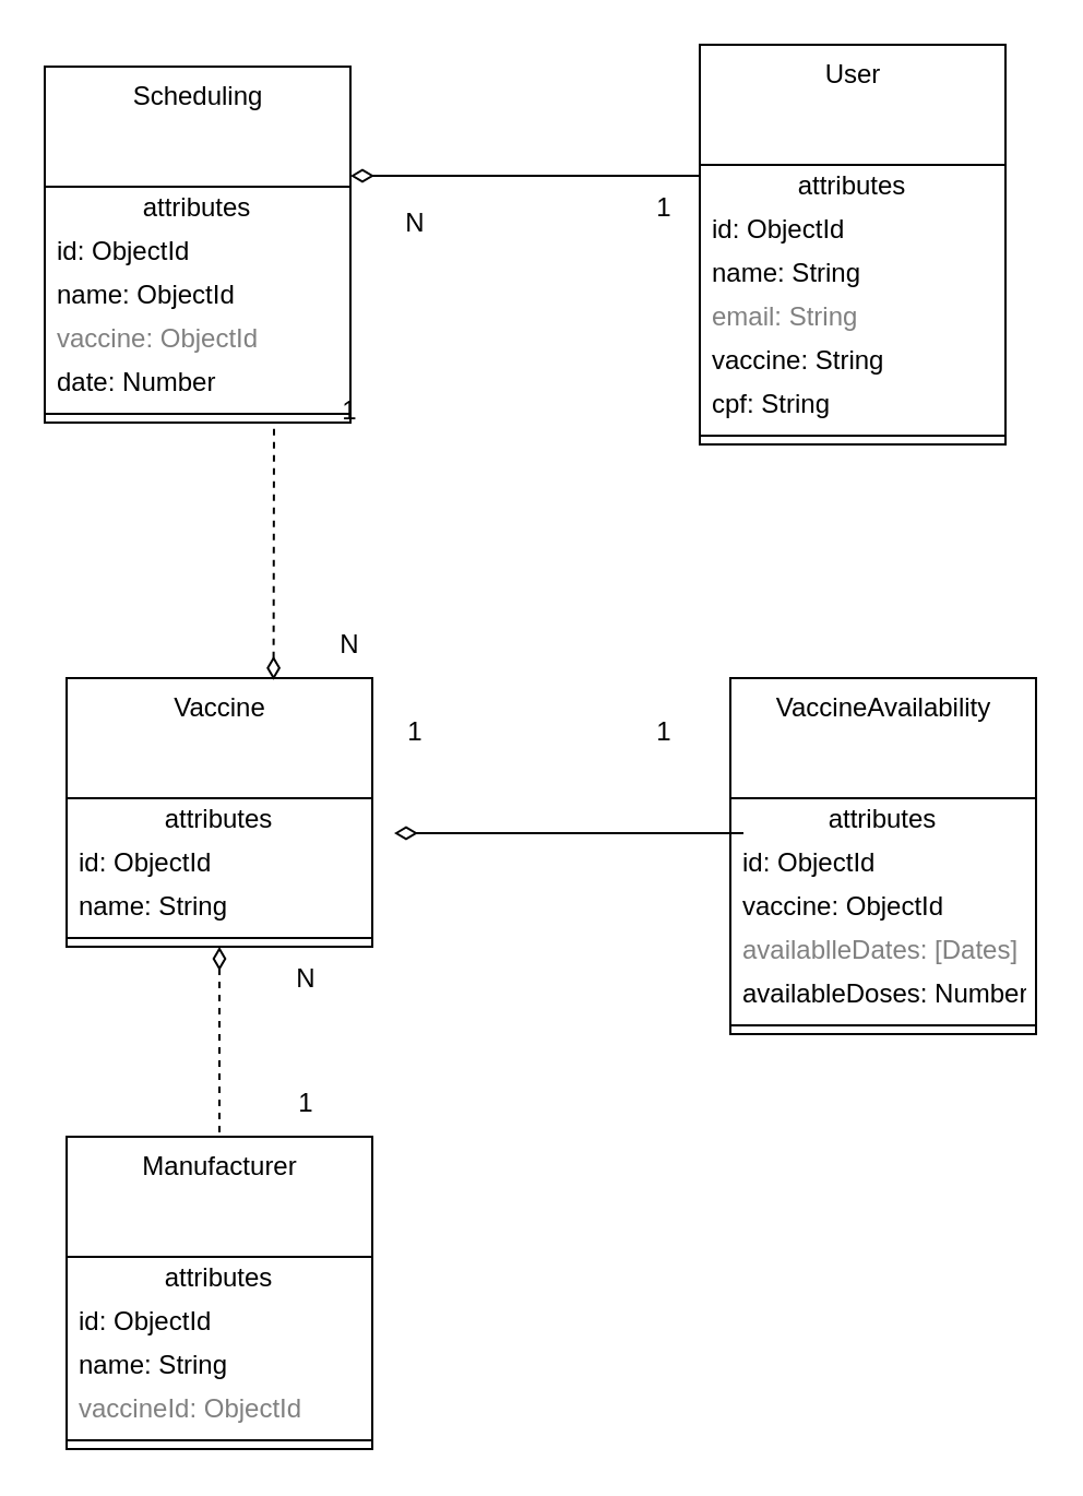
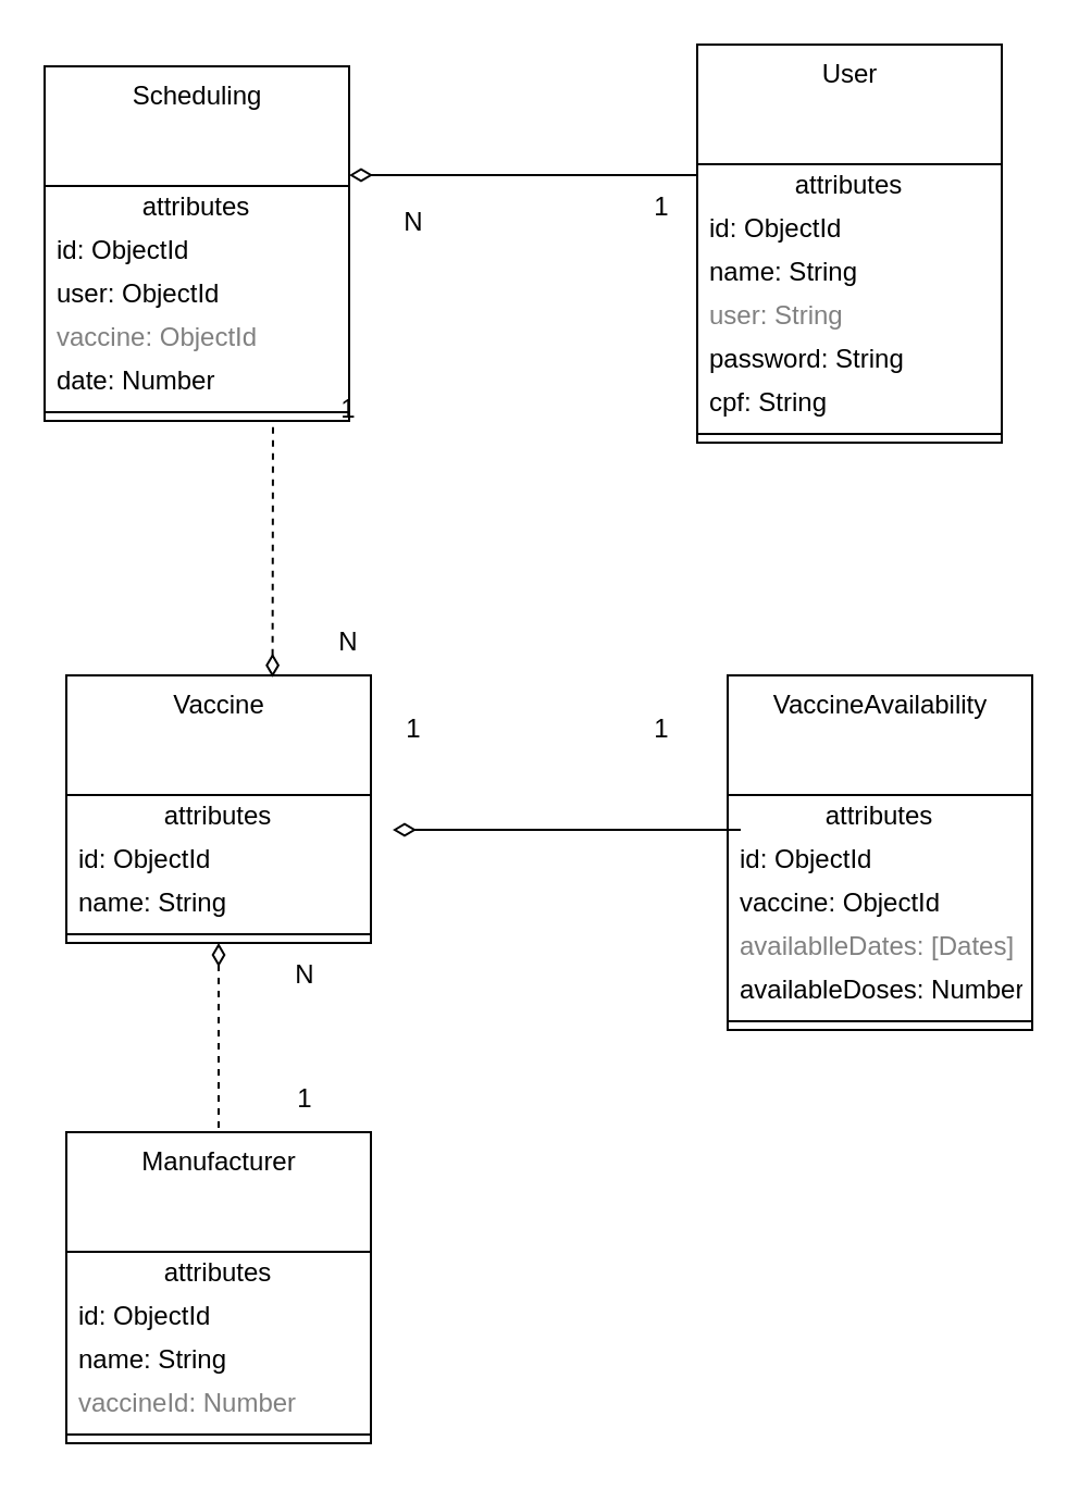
  <mxCell id="0" />
  <mxCell id="1" parent="0" />
  <mxCell id="2" value="Scheduling" style="swimlane;fontStyle=0;align=center;verticalAlign=top;childLayout=stackLayout;horizontal=1;startSize=55;horizontalStack=0;resizeParent=1;resizeParentMax=0;resizeLast=0;collapsible=0;marginBottom=0;html=1;" parent="1" vertex="1"><mxGeometry x="20" y="30" width="140" height="163" as="geometry" /></mxCell>
  <mxCell id="3" value="attributes" style="text;html=1;strokeColor=none;fillColor=none;align=center;verticalAlign=middle;spacingLeft=4;spacingRight=4;overflow=hidden;rotatable=0;points=[[0,0.5],[1,0.5]];portConstraint=eastwest;" parent="2" vertex="1"><mxGeometry y="55" width="140" height="20" as="geometry" /></mxCell>
  <mxCell id="4" value="id: ObjectId" style="text;html=1;strokeColor=none;fillColor=none;align=left;verticalAlign=middle;spacingLeft=4;spacingRight=4;overflow=hidden;rotatable=0;points=[[0,0.5],[1,0.5]];portConstraint=eastwest;" vertex="1" parent="2"><mxGeometry y="75" width="140" height="20" as="geometry" /></mxCell>
- <mxCell id="5" value="name: ObjectId" style="text;html=1;strokeColor=none;fillColor=none;align=left;verticalAlign=middle;spacingLeft=4;spacingRight=4;overflow=hidden;rotatable=0;points=[[0,0.5],[1,0.5]];portConstraint=eastwest;" parent="2" vertex="1"><mxGeometry y="95" width="140" height="20" as="geometry" /></mxCell>
+ <mxCell id="5" value="user: ObjectId" style="text;html=1;strokeColor=none;fillColor=none;align=left;verticalAlign=middle;spacingLeft=4;spacingRight=4;overflow=hidden;rotatable=0;points=[[0,0.5],[1,0.5]];portConstraint=eastwest;" parent="2" vertex="1"><mxGeometry y="95" width="140" height="20" as="geometry" /></mxCell>
  <mxCell id="6" value="vaccine: ObjectId" style="text;html=1;strokeColor=none;fillColor=none;align=left;verticalAlign=middle;spacingLeft=4;spacingRight=4;overflow=hidden;rotatable=0;points=[[0,0.5],[1,0.5]];portConstraint=eastwest;fontColor=#808080;" parent="2" vertex="1"><mxGeometry y="115" width="140" height="20" as="geometry" /></mxCell>
  <mxCell id="7" value="date: Number" style="text;html=1;strokeColor=none;fillColor=none;align=left;verticalAlign=middle;spacingLeft=4;spacingRight=4;overflow=hidden;rotatable=0;points=[[0,0.5],[1,0.5]];portConstraint=eastwest;" parent="2" vertex="1"><mxGeometry y="135" width="140" height="20" as="geometry" /></mxCell>
  <mxCell id="8" value="" style="line;strokeWidth=1;fillColor=none;align=left;verticalAlign=middle;spacingTop=-1;spacingLeft=3;spacingRight=3;rotatable=0;labelPosition=right;points=[];portConstraint=eastwest;" parent="2" vertex="1"><mxGeometry y="155" width="140" height="8" as="geometry" /></mxCell>
  <mxCell id="9" value="User" style="swimlane;fontStyle=0;align=center;verticalAlign=top;childLayout=stackLayout;horizontal=1;startSize=55;horizontalStack=0;resizeParent=1;resizeParentMax=0;resizeLast=0;collapsible=0;marginBottom=0;html=1;" parent="1" vertex="1"><mxGeometry x="320" y="20" width="140" height="183" as="geometry" /></mxCell>
  <mxCell id="10" value="attributes" style="text;html=1;strokeColor=none;fillColor=none;align=center;verticalAlign=middle;spacingLeft=4;spacingRight=4;overflow=hidden;rotatable=0;points=[[0,0.5],[1,0.5]];portConstraint=eastwest;" parent="9" vertex="1"><mxGeometry y="55" width="140" height="20" as="geometry" /></mxCell>
  <mxCell id="11" value="id: ObjectId" style="text;html=1;strokeColor=none;fillColor=none;align=left;verticalAlign=middle;spacingLeft=4;spacingRight=4;overflow=hidden;rotatable=0;points=[[0,0.5],[1,0.5]];portConstraint=eastwest;" vertex="1" parent="9"><mxGeometry y="75" width="140" height="20" as="geometry" /></mxCell>
  <mxCell id="12" value="name: String" style="text;html=1;strokeColor=none;fillColor=none;align=left;verticalAlign=middle;spacingLeft=4;spacingRight=4;overflow=hidden;rotatable=0;points=[[0,0.5],[1,0.5]];portConstraint=eastwest;" parent="9" vertex="1"><mxGeometry y="95" width="140" height="20" as="geometry" /></mxCell>
- <mxCell id="13" value="email: String" style="text;html=1;strokeColor=none;fillColor=none;align=left;verticalAlign=middle;spacingLeft=4;spacingRight=4;overflow=hidden;rotatable=0;points=[[0,0.5],[1,0.5]];portConstraint=eastwest;fontColor=#808080;" parent="9" vertex="1"><mxGeometry y="115" width="140" height="20" as="geometry" /></mxCell>
- <mxCell id="14" value="vaccine: String" style="text;html=1;strokeColor=none;fillColor=none;align=left;verticalAlign=middle;spacingLeft=4;spacingRight=4;overflow=hidden;rotatable=0;points=[[0,0.5],[1,0.5]];portConstraint=eastwest;" parent="9" vertex="1"><mxGeometry y="135" width="140" height="20" as="geometry" /></mxCell>
+ <mxCell id="13" value="user: String" style="text;html=1;strokeColor=none;fillColor=none;align=left;verticalAlign=middle;spacingLeft=4;spacingRight=4;overflow=hidden;rotatable=0;points=[[0,0.5],[1,0.5]];portConstraint=eastwest;fontColor=#808080;" parent="9" vertex="1"><mxGeometry y="115" width="140" height="20" as="geometry" /></mxCell>
+ <mxCell id="14" value="password: String" style="text;html=1;strokeColor=none;fillColor=none;align=left;verticalAlign=middle;spacingLeft=4;spacingRight=4;overflow=hidden;rotatable=0;points=[[0,0.5],[1,0.5]];portConstraint=eastwest;" parent="9" vertex="1"><mxGeometry y="135" width="140" height="20" as="geometry" /></mxCell>
  <mxCell id="15" value="cpf: String" style="text;html=1;strokeColor=none;fillColor=none;align=left;verticalAlign=middle;spacingLeft=4;spacingRight=4;overflow=hidden;rotatable=0;points=[[0,0.5],[1,0.5]];portConstraint=eastwest;" parent="9" vertex="1"><mxGeometry y="155" width="140" height="20" as="geometry" /></mxCell>
  <mxCell id="16" value="" style="line;strokeWidth=1;fillColor=none;align=left;verticalAlign=middle;spacingTop=-1;spacingLeft=3;spacingRight=3;rotatable=0;labelPosition=right;points=[];portConstraint=eastwest;" parent="9" vertex="1"><mxGeometry y="175" width="140" height="8" as="geometry" /></mxCell>
  <mxCell id="17" value="Vaccine" style="swimlane;fontStyle=0;align=center;verticalAlign=top;childLayout=stackLayout;horizontal=1;startSize=55;horizontalStack=0;resizeParent=1;resizeParentMax=0;resizeLast=0;collapsible=0;marginBottom=0;html=1;" parent="1" vertex="1"><mxGeometry x="30" y="310" width="140" height="123" as="geometry" /></mxCell>
  <mxCell id="18" value="attributes" style="text;html=1;strokeColor=none;fillColor=none;align=center;verticalAlign=middle;spacingLeft=4;spacingRight=4;overflow=hidden;rotatable=0;points=[[0,0.5],[1,0.5]];portConstraint=eastwest;" parent="17" vertex="1"><mxGeometry y="55" width="140" height="20" as="geometry" /></mxCell>
  <mxCell id="19" value="id: ObjectId" style="text;html=1;strokeColor=none;fillColor=none;align=left;verticalAlign=middle;spacingLeft=4;spacingRight=4;overflow=hidden;rotatable=0;points=[[0,0.5],[1,0.5]];portConstraint=eastwest;" vertex="1" parent="17"><mxGeometry y="75" width="140" height="20" as="geometry" /></mxCell>
  <mxCell id="20" value="name: String" style="text;html=1;strokeColor=none;fillColor=none;align=left;verticalAlign=middle;spacingLeft=4;spacingRight=4;overflow=hidden;rotatable=0;points=[[0,0.5],[1,0.5]];portConstraint=eastwest;" parent="17" vertex="1"><mxGeometry y="95" width="140" height="20" as="geometry" /></mxCell>
  <mxCell id="21" value="" style="line;strokeWidth=1;fillColor=none;align=left;verticalAlign=middle;spacingTop=-1;spacingLeft=3;spacingRight=3;rotatable=0;labelPosition=right;points=[];portConstraint=eastwest;" parent="17" vertex="1"><mxGeometry y="115" width="140" height="8" as="geometry" /></mxCell>
  <mxCell id="22" value="VaccineAvailability" style="swimlane;fontStyle=0;align=center;verticalAlign=top;childLayout=stackLayout;horizontal=1;startSize=55;horizontalStack=0;resizeParent=1;resizeParentMax=0;resizeLast=0;collapsible=0;marginBottom=0;html=1;" parent="1" vertex="1"><mxGeometry x="334" y="310" width="140" height="163" as="geometry" /></mxCell>
  <mxCell id="23" value="attributes" style="text;html=1;strokeColor=none;fillColor=none;align=center;verticalAlign=middle;spacingLeft=4;spacingRight=4;overflow=hidden;rotatable=0;points=[[0,0.5],[1,0.5]];portConstraint=eastwest;" parent="22" vertex="1"><mxGeometry y="55" width="140" height="20" as="geometry" /></mxCell>
  <mxCell id="24" value="id: ObjectId" style="text;html=1;strokeColor=none;fillColor=none;align=left;verticalAlign=middle;spacingLeft=4;spacingRight=4;overflow=hidden;rotatable=0;points=[[0,0.5],[1,0.5]];portConstraint=eastwest;" vertex="1" parent="22"><mxGeometry y="75" width="140" height="20" as="geometry" /></mxCell>
  <mxCell id="25" value="vaccine: ObjectId" style="text;html=1;strokeColor=none;fillColor=none;align=left;verticalAlign=middle;spacingLeft=4;spacingRight=4;overflow=hidden;rotatable=0;points=[[0,0.5],[1,0.5]];portConstraint=eastwest;" parent="22" vertex="1"><mxGeometry y="95" width="140" height="20" as="geometry" /></mxCell>
  <mxCell id="26" value="availablleDates: [Dates]" style="text;html=1;strokeColor=none;fillColor=none;align=left;verticalAlign=middle;spacingLeft=4;spacingRight=4;overflow=hidden;rotatable=0;points=[[0,0.5],[1,0.5]];portConstraint=eastwest;fontColor=#808080;" parent="22" vertex="1"><mxGeometry y="115" width="140" height="20" as="geometry" /></mxCell>
  <mxCell id="27" value="availableDoses: Number" style="text;html=1;strokeColor=none;fillColor=none;align=left;verticalAlign=middle;spacingLeft=4;spacingRight=4;overflow=hidden;rotatable=0;points=[[0,0.5],[1,0.5]];portConstraint=eastwest;" parent="22" vertex="1"><mxGeometry y="135" width="140" height="20" as="geometry" /></mxCell>
  <mxCell id="28" value="" style="line;strokeWidth=1;fillColor=none;align=left;verticalAlign=middle;spacingTop=-1;spacingLeft=3;spacingRight=3;rotatable=0;labelPosition=right;points=[];portConstraint=eastwest;" parent="22" vertex="1"><mxGeometry y="155" width="140" height="8" as="geometry" /></mxCell>
  <mxCell id="29" value="" style="endArrow=none;startArrow=diamondThin;endFill=0;startFill=0;html=1;verticalAlign=bottom;labelBackgroundColor=none;strokeWidth=1;startSize=8;endSize=8;" parent="1" edge="1"><mxGeometry width="160" relative="1" as="geometry"><mxPoint x="160" y="80" as="sourcePoint" /><mxPoint x="320" y="80" as="targetPoint" /></mxGeometry></mxCell>
  <mxCell id="30" value="" style="endArrow=none;startArrow=diamondThin;endFill=0;startFill=0;html=1;verticalAlign=bottom;labelBackgroundColor=none;strokeWidth=1;startSize=8;endSize=8;entryX=0.75;entryY=1;entryDx=0;entryDy=0;exitX=0.677;exitY=0.007;exitDx=0;exitDy=0;exitPerimeter=0;dashed=1;" parent="1" source="17" target="2" edge="1"><mxGeometry width="160" relative="1" as="geometry"><mxPoint x="120" y="300" as="sourcePoint" /><mxPoint x="120" y="200" as="targetPoint" /></mxGeometry></mxCell>
  <mxCell id="31" value="1&lt;br&gt;" style="text;html=1;strokeColor=none;fillColor=none;align=center;verticalAlign=middle;whiteSpace=wrap;rounded=0;" vertex="1" parent="1"><mxGeometry x="130" y="173" width="60" height="30" as="geometry" /></mxCell>
  <mxCell id="32" value="1" style="text;html=1;strokeColor=none;fillColor=none;align=center;verticalAlign=middle;whiteSpace=wrap;rounded=0;" vertex="1" parent="1"><mxGeometry x="274" y="80" width="60" height="30" as="geometry" /></mxCell>
  <mxCell id="33" value="N" style="text;html=1;strokeColor=none;fillColor=none;align=center;verticalAlign=middle;whiteSpace=wrap;rounded=0;" vertex="1" parent="1"><mxGeometry x="130" y="280" width="60" height="30" as="geometry" /></mxCell>
  <mxCell id="34" value="N" style="text;html=1;strokeColor=none;fillColor=none;align=center;verticalAlign=middle;whiteSpace=wrap;rounded=0;" vertex="1" parent="1"><mxGeometry x="160" y="86.5" width="60" height="30" as="geometry" /></mxCell>
  <mxCell id="35" value="1" style="text;html=1;strokeColor=none;fillColor=none;align=center;verticalAlign=middle;whiteSpace=wrap;rounded=0;" vertex="1" parent="1"><mxGeometry x="160" y="320" width="60" height="30" as="geometry" /></mxCell>
  <mxCell id="36" value="" style="endArrow=none;startArrow=diamondThin;endFill=0;startFill=0;html=1;verticalAlign=bottom;labelBackgroundColor=none;strokeWidth=1;startSize=8;endSize=8;entryX=0.5;entryY=0;entryDx=0;entryDy=0;exitX=0.5;exitY=1;exitDx=0;exitDy=0;dashed=1;" edge="1" parent="1" source="17" target="38"><mxGeometry width="160" relative="1" as="geometry"><mxPoint x="30" y="473" as="sourcePoint" /><mxPoint x="190" y="473" as="targetPoint" /></mxGeometry></mxCell>
  <mxCell id="37" value="1" style="text;html=1;strokeColor=none;fillColor=none;align=center;verticalAlign=middle;whiteSpace=wrap;rounded=0;" vertex="1" parent="1"><mxGeometry x="274" y="320" width="60" height="30" as="geometry" /></mxCell>
  <mxCell id="38" value="Manufacturer" style="swimlane;fontStyle=0;align=center;verticalAlign=top;childLayout=stackLayout;horizontal=1;startSize=55;horizontalStack=0;resizeParent=1;resizeParentMax=0;resizeLast=0;collapsible=0;marginBottom=0;html=1;" vertex="1" parent="1"><mxGeometry x="30" y="520" width="140" height="143" as="geometry" /></mxCell>
  <mxCell id="39" value="attributes" style="text;html=1;strokeColor=none;fillColor=none;align=center;verticalAlign=middle;spacingLeft=4;spacingRight=4;overflow=hidden;rotatable=0;points=[[0,0.5],[1,0.5]];portConstraint=eastwest;" vertex="1" parent="38"><mxGeometry y="55" width="140" height="20" as="geometry" /></mxCell>
  <mxCell id="40" value="id: ObjectId" style="text;html=1;strokeColor=none;fillColor=none;align=left;verticalAlign=middle;spacingLeft=4;spacingRight=4;overflow=hidden;rotatable=0;points=[[0,0.5],[1,0.5]];portConstraint=eastwest;" vertex="1" parent="38"><mxGeometry y="75" width="140" height="20" as="geometry" /></mxCell>
  <mxCell id="41" value="name: String" style="text;html=1;strokeColor=none;fillColor=none;align=left;verticalAlign=middle;spacingLeft=4;spacingRight=4;overflow=hidden;rotatable=0;points=[[0,0.5],[1,0.5]];portConstraint=eastwest;" vertex="1" parent="38"><mxGeometry y="95" width="140" height="20" as="geometry" /></mxCell>
- <mxCell id="42" value="vaccineId: ObjectId" style="text;html=1;strokeColor=none;fillColor=none;align=left;verticalAlign=middle;spacingLeft=4;spacingRight=4;overflow=hidden;rotatable=0;points=[[0,0.5],[1,0.5]];portConstraint=eastwest;fontColor=#808080;" vertex="1" parent="38"><mxGeometry y="115" width="140" height="20" as="geometry" /></mxCell>
+ <mxCell id="42" value="vaccineId: Number" style="text;html=1;strokeColor=none;fillColor=none;align=left;verticalAlign=middle;spacingLeft=4;spacingRight=4;overflow=hidden;rotatable=0;points=[[0,0.5],[1,0.5]];portConstraint=eastwest;fontColor=#808080;" vertex="1" parent="38"><mxGeometry y="115" width="140" height="20" as="geometry" /></mxCell>
  <mxCell id="43" value="" style="line;strokeWidth=1;fillColor=none;align=left;verticalAlign=middle;spacingTop=-1;spacingLeft=3;spacingRight=3;rotatable=0;labelPosition=right;points=[];portConstraint=eastwest;" vertex="1" parent="38"><mxGeometry y="135" width="140" height="8" as="geometry" /></mxCell>
  <mxCell id="44" value="" style="endArrow=none;startArrow=diamondThin;endFill=0;startFill=0;html=1;verticalAlign=bottom;labelBackgroundColor=none;strokeWidth=1;startSize=8;endSize=8;" edge="1" parent="1"><mxGeometry width="160" relative="1" as="geometry"><mxPoint x="180" y="381" as="sourcePoint" /><mxPoint x="340" y="381" as="targetPoint" /></mxGeometry></mxCell>
  <mxCell id="45" value="1" style="text;html=1;strokeColor=none;fillColor=none;align=center;verticalAlign=middle;whiteSpace=wrap;rounded=0;" vertex="1" parent="1"><mxGeometry x="110" y="490" width="60" height="30" as="geometry" /></mxCell>
  <mxCell id="46" value="N" style="text;html=1;strokeColor=none;fillColor=none;align=center;verticalAlign=middle;whiteSpace=wrap;rounded=0;" vertex="1" parent="1"><mxGeometry x="110" y="433" width="60" height="30" as="geometry" /></mxCell>
